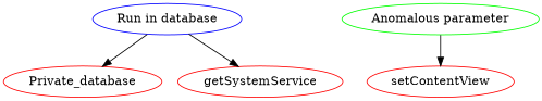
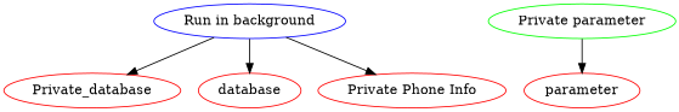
  strict digraph {
    "graph"="{}"
    node [color=red domain=library type=merged]
    edge [color=black deps="FROM_SENSITIVE_PARENT_TO_SENSITIVE_API-CALL" type=DEP]
    n1 [label=Private_database]
-   "Run in background" [color=blue type=entrypoint label="Run in database"]
-   getSystemService
-   "Anomalous parameter" [color=green type=CONST_INT]
-   setContentView
+   "Run in background" [color=blue type=entrypoint]
+   getSystemService [label=database]
+   "Private Phone Info"
+   "Anomalous parameter" [color=green type=CONST_INT label="Private parameter"]
+   setContentView [label=parameter]
    "Run in background" -> n1 [deps="FROM_SENSITIVE_PARENT_TO_SENSITIVE_API-CALL-CALL"]
    "Run in background" -> getSystemService
+   "Run in background" -> "Private Phone Info"
    "Anomalous parameter" -> setContentView [deps=DATAFLOW]
  }
